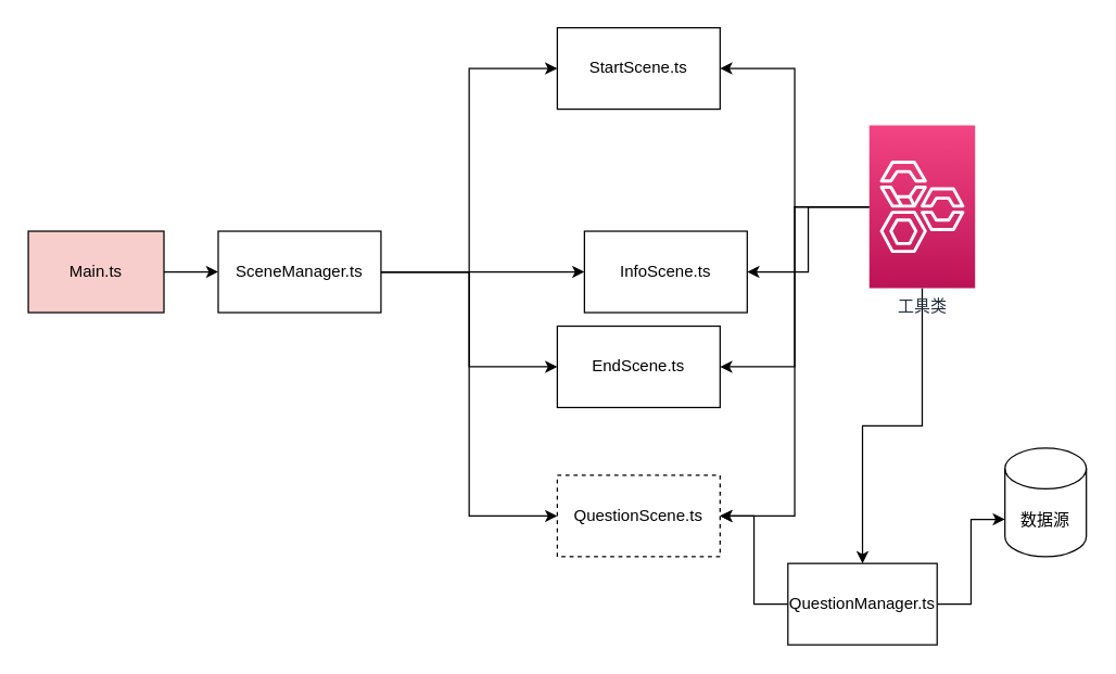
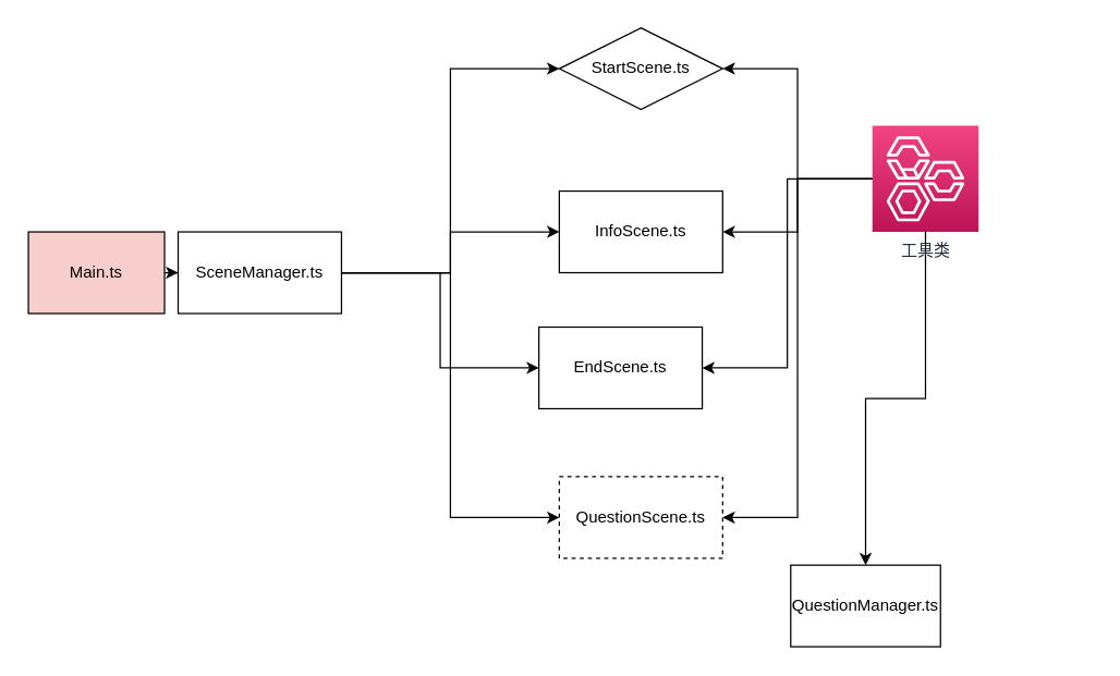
  <mxCell id="0" />
  <mxCell id="1" parent="0" />
  <mxCell id="2" style="edgeStyle=orthogonalEdgeStyle;rounded=0;orthogonalLoop=1;jettySize=auto;html=1;entryX=0;entryY=0.5;entryDx=0;entryDy=0;" edge="1" parent="1" source="3" target="9"><mxGeometry relative="1" as="geometry" /></mxCell>
  <mxCell id="3" value="Main.ts" style="rounded=0;whiteSpace=wrap;html=1;fillColor=#f8cecc;" vertex="1" parent="1"><mxGeometry x="20" y="170" width="100" height="60" as="geometry" /></mxCell>
- <mxCell id="4" value="StartScene.ts" style="rounded=0;whiteSpace=wrap;html=1;" vertex="1" parent="1"><mxGeometry x="410" y="20" width="120" height="60" as="geometry" /></mxCell>
+ <mxCell id="4" value="StartScene.ts" style="rhombus;whiteSpace=wrap;html=1;" vertex="1" parent="1"><mxGeometry x="410" y="20" width="120" height="60" as="geometry" /></mxCell>
  <mxCell id="5" style="edgeStyle=orthogonalEdgeStyle;rounded=0;orthogonalLoop=1;jettySize=auto;html=1;entryX=0;entryY=0.5;entryDx=0;entryDy=0;" edge="1" parent="1" source="9" target="4"><mxGeometry relative="1" as="geometry" /></mxCell>
  <mxCell id="6" style="edgeStyle=orthogonalEdgeStyle;rounded=0;orthogonalLoop=1;jettySize=auto;html=1;" edge="1" parent="1" source="9" target="10"><mxGeometry relative="1" as="geometry" /></mxCell>
  <mxCell id="7" style="edgeStyle=orthogonalEdgeStyle;rounded=0;orthogonalLoop=1;jettySize=auto;html=1;entryX=0;entryY=0.5;entryDx=0;entryDy=0;" edge="1" parent="1" source="9" target="11"><mxGeometry relative="1" as="geometry" /></mxCell>
  <mxCell id="8" style="edgeStyle=orthogonalEdgeStyle;rounded=0;orthogonalLoop=1;jettySize=auto;html=1;entryX=0;entryY=0.5;entryDx=0;entryDy=0;" edge="1" parent="1" source="9" target="12"><mxGeometry relative="1" as="geometry" /></mxCell>
- <mxCell id="9" value="SceneManager.ts" style="rounded=0;whiteSpace=wrap;html=1;" vertex="1" parent="1"><mxGeometry x="160" y="170" width="120" height="60" as="geometry" /></mxCell>
- <mxCell id="10" value="InfoScene.ts" style="rounded=0;whiteSpace=wrap;html=1;" vertex="1" parent="1"><mxGeometry x="430" y="170" width="120" height="60" as="geometry" /></mxCell>
- <mxCell id="11" value="EndScene.ts" style="rounded=0;whiteSpace=wrap;html=1;" vertex="1" parent="1"><mxGeometry x="410" y="240" width="120" height="60" as="geometry" /></mxCell>
+ <mxCell id="9" value="SceneManager.ts" style="rounded=0;whiteSpace=wrap;html=1;" vertex="1" parent="1"><mxGeometry x="130" y="170" width="120" height="60" as="geometry" /></mxCell>
+ <mxCell id="10" value="InfoScene.ts" style="rounded=0;whiteSpace=wrap;html=1;" vertex="1" parent="1"><mxGeometry x="410" y="140" width="120" height="60" as="geometry" /></mxCell>
+ <mxCell id="11" value="EndScene.ts" style="rounded=0;whiteSpace=wrap;html=1;" vertex="1" parent="1"><mxGeometry x="395" y="240" width="120" height="60" as="geometry" /></mxCell>
  <mxCell id="12" value="QuestionScene.ts" style="rounded=0;whiteSpace=wrap;html=1;dashed=1;" vertex="1" parent="1"><mxGeometry x="410" y="350" width="120" height="60" as="geometry" /></mxCell>
- <mxCell id="13" style="edgeStyle=orthogonalEdgeStyle;rounded=0;orthogonalLoop=1;jettySize=auto;html=1;entryX=0;entryY=0;entryDx=0;entryDy=52.5;entryPerimeter=0;" edge="1" parent="1" source="15" target="16"><mxGeometry relative="1" as="geometry" /></mxCell>
- <mxCell id="14" style="edgeStyle=orthogonalEdgeStyle;rounded=0;orthogonalLoop=1;jettySize=auto;html=1;entryX=1;entryY=0.5;entryDx=0;entryDy=0;" edge="1" parent="1" source="15" target="12"><mxGeometry relative="1" as="geometry" /></mxCell>
  <mxCell id="15" value="QuestionManager.ts" style="rounded=0;whiteSpace=wrap;html=1;" vertex="1" parent="1"><mxGeometry x="580" y="415" width="110" height="60" as="geometry" /></mxCell>
- <mxCell id="16" value="数据源" style="shape=cylinder3;whiteSpace=wrap;html=1;boundedLbl=1;backgroundOutline=1;size=15;" vertex="1" parent="1"><mxGeometry x="740" y="330" width="60" height="80" as="geometry" /></mxCell>
  <mxCell id="17" style="edgeStyle=orthogonalEdgeStyle;rounded=0;orthogonalLoop=1;jettySize=auto;html=1;entryX=1;entryY=0.5;entryDx=0;entryDy=0;" edge="1" parent="1" source="22" target="4"><mxGeometry relative="1" as="geometry" /></mxCell>
  <mxCell id="18" style="edgeStyle=orthogonalEdgeStyle;rounded=0;orthogonalLoop=1;jettySize=auto;html=1;entryX=1;entryY=0.5;entryDx=0;entryDy=0;" edge="1" parent="1" source="22" target="10"><mxGeometry relative="1" as="geometry" /></mxCell>
  <mxCell id="19" style="edgeStyle=orthogonalEdgeStyle;rounded=0;orthogonalLoop=1;jettySize=auto;html=1;entryX=1;entryY=0.5;entryDx=0;entryDy=0;" edge="1" parent="1" source="22" target="11"><mxGeometry relative="1" as="geometry" /></mxCell>
  <mxCell id="20" style="edgeStyle=orthogonalEdgeStyle;rounded=0;orthogonalLoop=1;jettySize=auto;html=1;entryX=1;entryY=0.5;entryDx=0;entryDy=0;" edge="1" parent="1" source="22" target="12"><mxGeometry relative="1" as="geometry" /></mxCell>
  <mxCell id="21" style="edgeStyle=orthogonalEdgeStyle;rounded=0;orthogonalLoop=1;jettySize=auto;html=1;entryX=0.5;entryY=0;entryDx=0;entryDy=0;" edge="1" parent="1" source="22" target="15"><mxGeometry relative="1" as="geometry" /></mxCell>
- <mxCell id="22" value="工具类" style="points=[[0,0,0],[0.25,0,0],[0.5,0,0],[0.75,0,0],[1,0,0],[0,1,0],[0.25,1,0],[0.5,1,0],[0.75,1,0],[1,1,0],[0,0.25,0],[0,0.5,0],[0,0.75,0],[1,0.25,0],[1,0.5,0],[1,0.75,0]];points=[[0,0,0],[0.25,0,0],[0.5,0,0],[0.75,0,0],[1,0,0],[0,1,0],[0.25,1,0],[0.5,1,0],[0.75,1,0],[1,1,0],[0,0.25,0],[0,0.5,0],[0,0.75,0],[1,0.25,0],[1,0.5,0],[1,0.75,0]];outlineConnect=0;fontColor=#232F3E;gradientColor=#F34482;gradientDirection=north;fillColor=#BC1356;strokeColor=#ffffff;dashed=0;verticalLabelPosition=bottom;verticalAlign=top;align=center;html=1;fontSize=12;fontStyle=0;aspect=fixed;shape=mxgraph.aws4.resourceIcon;resIcon=mxgraph.aws4.well_architect_tool;" vertex="1" parent="1"><mxGeometry x="640" y="92" width="78" height="120" as="geometry" /></mxCell>
+ <mxCell id="22" value="工具类" style="points=[[0,0,0],[0.25,0,0],[0.5,0,0],[0.75,0,0],[1,0,0],[0,1,0],[0.25,1,0],[0.5,1,0],[0.75,1,0],[1,1,0],[0,0.25,0],[0,0.5,0],[0,0.75,0],[1,0.25,0],[1,0.5,0],[1,0.75,0]];points=[[0,0,0],[0.25,0,0],[0.5,0,0],[0.75,0,0],[1,0,0],[0,1,0],[0.25,1,0],[0.5,1,0],[0.75,1,0],[1,1,0],[0,0.25,0],[0,0.5,0],[0,0.75,0],[1,0.25,0],[1,0.5,0],[1,0.75,0]];outlineConnect=0;fontColor=#232F3E;gradientColor=#F34482;gradientDirection=north;fillColor=#BC1356;strokeColor=#ffffff;dashed=0;verticalLabelPosition=bottom;verticalAlign=top;align=center;html=1;fontSize=12;fontStyle=0;aspect=fixed;shape=mxgraph.aws4.resourceIcon;resIcon=mxgraph.aws4.well_architect_tool;" vertex="1" parent="1"><mxGeometry x="640" y="92" width="78" height="78" as="geometry" /></mxCell>
